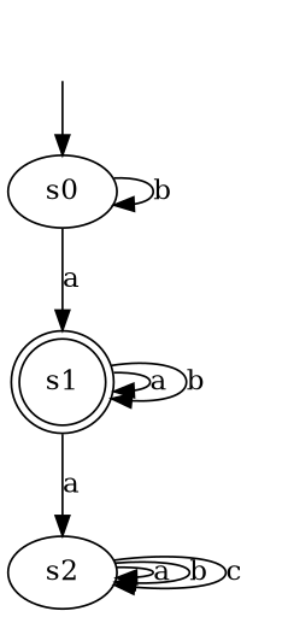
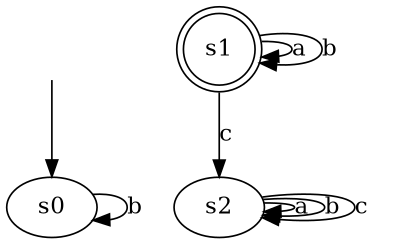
  digraph {
    "" [shape=none]
    s0
    s1 [shape=doublecircle]
    s2
    "" -> s0
    s0 -> s0 [label=b]
-   s0 -> s1 [label=a]
    s1 -> s1 [label=a]
    s1 -> s1 [label=b]
-   s1 -> s2 [label=a]
+   s1 -> s2 [label=c]
    s2 -> s2 [label=a]
    s2 -> s2 [label=b]
    s2 -> s2 [label=c]
  }
